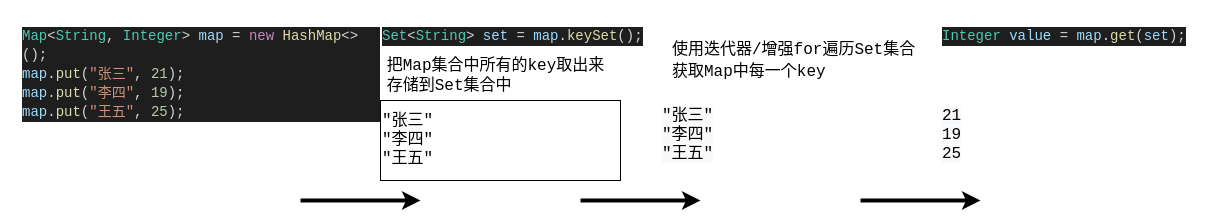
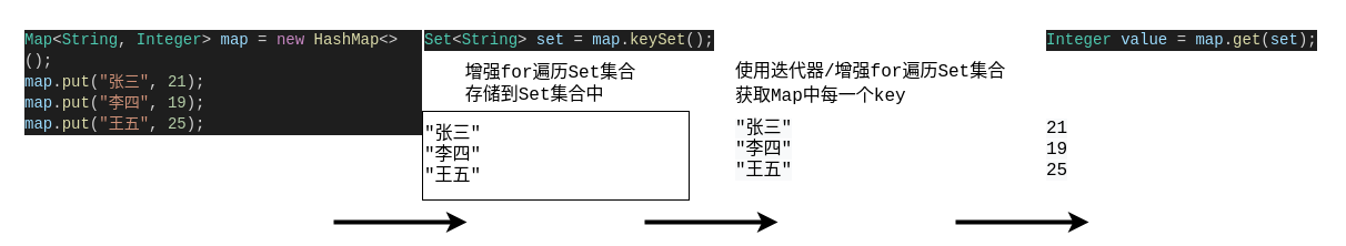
  <mxCell id="0" />
  <mxCell id="1" parent="0" />
  <mxCell id="2" value="&lt;div style=&quot;color: rgb(212 , 212 , 212) ; background-color: rgb(30 , 30 , 30) ; font-family: &amp;#34;consolas&amp;#34; , &amp;#34;courier new&amp;#34; , monospace ; font-weight: normal ; font-size: 14px ; line-height: 19px&quot;&gt;&lt;div&gt;&lt;span style=&quot;color: #4ec9b0&quot;&gt;Map&lt;/span&gt;&lt;span style=&quot;color: #d4d4d4&quot;&gt;&amp;lt;&lt;/span&gt;&lt;span style=&quot;color: #4ec9b0&quot;&gt;String&lt;/span&gt;&lt;span style=&quot;color: #d4d4d4&quot;&gt;,&amp;nbsp;&lt;/span&gt;&lt;span style=&quot;color: #4ec9b0&quot;&gt;Integer&lt;/span&gt;&lt;span style=&quot;color: #d4d4d4&quot;&gt;&amp;gt;&amp;nbsp;&lt;/span&gt;&lt;span style=&quot;color: #9cdcfe&quot;&gt;map&lt;/span&gt;&lt;span style=&quot;color: #d4d4d4&quot;&gt;&amp;nbsp;=&amp;nbsp;&lt;/span&gt;&lt;span style=&quot;color: #c586c0&quot;&gt;new&lt;/span&gt;&lt;span style=&quot;color: #d4d4d4&quot;&gt;&amp;nbsp;&lt;/span&gt;&lt;span style=&quot;color: #dcdcaa&quot;&gt;HashMap&lt;/span&gt;&lt;span style=&quot;color: #d4d4d4&quot;&gt;&amp;lt;&amp;gt;();&lt;/span&gt;&lt;/div&gt;&lt;div&gt;&lt;span style=&quot;color: #9cdcfe&quot;&gt;map&lt;/span&gt;&lt;span style=&quot;color: #d4d4d4&quot;&gt;.&lt;/span&gt;&lt;span style=&quot;color: #dcdcaa&quot;&gt;put&lt;/span&gt;&lt;span style=&quot;color: #d4d4d4&quot;&gt;(&lt;/span&gt;&lt;span style=&quot;color: #ce9178&quot;&gt;&quot;张三&quot;&lt;/span&gt;&lt;span style=&quot;color: #d4d4d4&quot;&gt;,&amp;nbsp;&lt;/span&gt;&lt;span style=&quot;color: #b5cea8&quot;&gt;21&lt;/span&gt;&lt;span style=&quot;color: #d4d4d4&quot;&gt;);&lt;/span&gt;&lt;/div&gt;&lt;div&gt;&lt;span style=&quot;color: #9cdcfe&quot;&gt;map&lt;/span&gt;&lt;span style=&quot;color: #d4d4d4&quot;&gt;.&lt;/span&gt;&lt;span style=&quot;color: #dcdcaa&quot;&gt;put&lt;/span&gt;&lt;span style=&quot;color: #d4d4d4&quot;&gt;(&lt;/span&gt;&lt;span style=&quot;color: #ce9178&quot;&gt;&quot;李四&quot;&lt;/span&gt;&lt;span style=&quot;color: #d4d4d4&quot;&gt;,&amp;nbsp;&lt;/span&gt;&lt;span style=&quot;color: #b5cea8&quot;&gt;19&lt;/span&gt;&lt;span style=&quot;color: #d4d4d4&quot;&gt;);&lt;/span&gt;&lt;/div&gt;&lt;div&gt;&lt;span style=&quot;color: #9cdcfe&quot;&gt;map&lt;/span&gt;&lt;span style=&quot;color: #d4d4d4&quot;&gt;.&lt;/span&gt;&lt;span style=&quot;color: #dcdcaa&quot;&gt;put&lt;/span&gt;&lt;span style=&quot;color: #d4d4d4&quot;&gt;(&lt;/span&gt;&lt;span style=&quot;color: #ce9178&quot;&gt;&quot;王五&quot;&lt;/span&gt;&lt;span style=&quot;color: #d4d4d4&quot;&gt;,&amp;nbsp;&lt;/span&gt;&lt;span style=&quot;color: #b5cea8&quot;&gt;25&lt;/span&gt;&lt;span style=&quot;color: #d4d4d4&quot;&gt;);&lt;/span&gt;&lt;/div&gt;&lt;/div&gt;" style="text;whiteSpace=wrap;html=1;" vertex="1" parent="1"><mxGeometry width="360" height="90" as="geometry" x="20" y="20" /></mxCell>
  <mxCell id="3" value="&lt;div style=&quot;color: rgb(212, 212, 212); background-color: rgb(30, 30, 30); font-family: consolas, &amp;quot;courier new&amp;quot;, monospace; font-weight: normal; font-size: 14px; line-height: 19px;&quot;&gt;&lt;div&gt;&lt;span style=&quot;color: #4ec9b0&quot;&gt;Set&lt;/span&gt;&lt;span style=&quot;color: #d4d4d4&quot;&gt;&amp;lt;&lt;/span&gt;&lt;span style=&quot;color: #4ec9b0&quot;&gt;String&lt;/span&gt;&lt;span style=&quot;color: #d4d4d4&quot;&gt;&amp;gt;&amp;nbsp;&lt;/span&gt;&lt;span style=&quot;color: #9cdcfe&quot;&gt;set&lt;/span&gt;&lt;span style=&quot;color: #d4d4d4&quot;&gt;&amp;nbsp;=&amp;nbsp;&lt;/span&gt;&lt;span style=&quot;color: #9cdcfe&quot;&gt;map&lt;/span&gt;&lt;span style=&quot;color: #d4d4d4&quot;&gt;.&lt;/span&gt;&lt;span style=&quot;color: #dcdcaa&quot;&gt;keySet&lt;/span&gt;&lt;span style=&quot;color: #d4d4d4&quot;&gt;();&lt;/span&gt;&lt;/div&gt;&lt;/div&gt;" style="text;whiteSpace=wrap;html=1;" vertex="1" parent="1"><mxGeometry x="380" width="260" height="30" as="geometry" y="20" /></mxCell>
- <mxCell id="4" value="&lt;div style=&quot;text-align: left&quot;&gt;&lt;span style=&quot;font-family: &amp;#34;courier new&amp;#34;&quot;&gt;把Map集合中所有的key取出来&lt;/span&gt;&lt;/div&gt;&lt;font face=&quot;Courier New&quot;&gt;&lt;div style=&quot;text-align: left&quot;&gt;&lt;span&gt;存储到Set集合中&lt;/span&gt;&lt;/div&gt;&lt;/font&gt;" style="text;html=1;align=center;verticalAlign=middle;resizable=0;points=[];autosize=1;fontSize=16;" vertex="1" parent="1"><mxGeometry x="380" y="50" width="230" height="50" as="geometry" /></mxCell>
+ <mxCell id="4" value="&lt;div style=&quot;text-align: left&quot;&gt;&lt;span style=&quot;font-family: &amp;#34;courier new&amp;#34;&quot;&gt;增强for遍历Set集合&lt;/span&gt;&lt;/div&gt;&lt;font face=&quot;Courier New&quot;&gt;&lt;div style=&quot;text-align: left&quot;&gt;&lt;span&gt;存储到Set集合中&lt;/span&gt;&lt;/div&gt;&lt;/font&gt;" style="text;html=1;align=center;verticalAlign=middle;resizable=0;points=[];autosize=1;fontSize=16;" vertex="1" parent="1"><mxGeometry x="380" y="50" width="230" height="50" as="geometry" /></mxCell>
  <mxCell id="5" value="&quot;张三&quot;&lt;br&gt;&quot;李四&quot;&lt;br&gt;&quot;王五&quot;" style="rounded=0;whiteSpace=wrap;html=1;fontSize=16;align=left;fontFamily=Courier New;" vertex="1" parent="1"><mxGeometry x="380" y="100" width="240" height="80" as="geometry" /></mxCell>
- <mxCell id="6" value="&lt;div&gt;&lt;font face=&quot;courier new&quot;&gt;使用迭代器/增强for遍历Set集合&lt;/font&gt;&lt;/div&gt;&lt;div&gt;&lt;font face=&quot;courier new&quot;&gt;获取Map中每一个key&lt;/font&gt;&lt;/div&gt;" style="text;html=1;align=left;verticalAlign=middle;resizable=0;points=[];autosize=1;fontSize=16;" vertex="1" parent="1"><mxGeometry x="670" y="35" width="260" height="50" as="geometry" /></mxCell>
+ <mxCell id="6" value="&lt;div&gt;&lt;font face=&quot;courier new&quot;&gt;使用迭代器/增强for遍历Set集合&lt;/font&gt;&lt;/div&gt;&lt;div&gt;&lt;font face=&quot;courier new&quot;&gt;获取Map中每一个key&lt;/font&gt;&lt;/div&gt;" style="text;html=1;align=left;verticalAlign=middle;resizable=0;points=[];autosize=1;fontSize=16;" vertex="1" parent="1"><mxGeometry x="660" y="50" width="260" height="50" as="geometry" /></mxCell>
  <mxCell id="7" value="&lt;span style=&quot;color: rgb(0, 0, 0); font-family: &amp;quot;courier new&amp;quot;; font-size: 16px; font-style: normal; font-weight: 400; letter-spacing: normal; text-align: left; text-indent: 0px; text-transform: none; word-spacing: 0px; background-color: rgb(248, 249, 250); display: inline; float: none;&quot;&gt;&quot;张三&quot;&lt;/span&gt;&lt;br style=&quot;color: rgb(0, 0, 0); font-family: &amp;quot;courier new&amp;quot;; font-size: 16px; font-style: normal; font-weight: 400; letter-spacing: normal; text-align: left; text-indent: 0px; text-transform: none; word-spacing: 0px; background-color: rgb(248, 249, 250);&quot;&gt;&lt;span style=&quot;color: rgb(0, 0, 0); font-family: &amp;quot;courier new&amp;quot;; font-size: 16px; font-style: normal; font-weight: 400; letter-spacing: normal; text-align: left; text-indent: 0px; text-transform: none; word-spacing: 0px; background-color: rgb(248, 249, 250); display: inline; float: none;&quot;&gt;&quot;李四&quot;&lt;/span&gt;&lt;br style=&quot;color: rgb(0, 0, 0); font-family: &amp;quot;courier new&amp;quot;; font-size: 16px; font-style: normal; font-weight: 400; letter-spacing: normal; text-align: left; text-indent: 0px; text-transform: none; word-spacing: 0px; background-color: rgb(248, 249, 250);&quot;&gt;&lt;span style=&quot;color: rgb(0, 0, 0); font-family: &amp;quot;courier new&amp;quot;; font-size: 16px; font-style: normal; font-weight: 400; letter-spacing: normal; text-align: left; text-indent: 0px; text-transform: none; word-spacing: 0px; background-color: rgb(248, 249, 250); display: inline; float: none;&quot;&gt;&quot;王五&quot;&lt;/span&gt;" style="text;whiteSpace=wrap;html=1;fontSize=16;fontFamily=Courier New;" vertex="1" parent="1"><mxGeometry x="660" y="100" width="80" height="70" as="geometry" /></mxCell>
  <mxCell id="8" value="&lt;div style=&quot;color: rgb(212, 212, 212); background-color: rgb(30, 30, 30); font-family: consolas, &amp;quot;courier new&amp;quot;, monospace; font-weight: normal; font-size: 14px; line-height: 19px;&quot;&gt;&lt;div&gt;&lt;span style=&quot;color: #4ec9b0&quot;&gt;Integer&lt;/span&gt;&lt;span style=&quot;color: #d4d4d4&quot;&gt;&amp;nbsp;&lt;/span&gt;&lt;span style=&quot;color: #9cdcfe&quot;&gt;value&lt;/span&gt;&lt;span style=&quot;color: #d4d4d4&quot;&gt;&amp;nbsp;=&amp;nbsp;&lt;/span&gt;&lt;span style=&quot;color: #9cdcfe&quot;&gt;map&lt;/span&gt;&lt;span style=&quot;color: #d4d4d4&quot;&gt;.&lt;/span&gt;&lt;span style=&quot;color: #dcdcaa&quot;&gt;get&lt;/span&gt;&lt;span style=&quot;color: #d4d4d4&quot;&gt;(&lt;/span&gt;&lt;span style=&quot;color: #9cdcfe&quot;&gt;set&lt;/span&gt;&lt;span style=&quot;color: #d4d4d4&quot;&gt;);&lt;/span&gt;&lt;/div&gt;&lt;/div&gt;" style="text;whiteSpace=wrap;html=1;fontSize=16;fontFamily=Courier New;" vertex="1" parent="1"><mxGeometry x="940" width="250" height="30" as="geometry" y="20" /></mxCell>
  <mxCell id="9" value="" style="endArrow=classic;html=1;fontFamily=Courier New;fontSize=16;strokeWidth=4;" edge="1" parent="1"><mxGeometry width="50" height="50" relative="1" as="geometry"><mxPoint x="300" y="200" as="sourcePoint" /><mxPoint x="420" y="200" as="targetPoint" /></mxGeometry></mxCell>
  <mxCell id="10" value="" style="endArrow=classic;html=1;fontFamily=Courier New;fontSize=16;strokeWidth=4;" edge="1" parent="1"><mxGeometry width="50" height="50" relative="1" as="geometry"><mxPoint x="580" y="200" as="sourcePoint" /><mxPoint x="700" y="200" as="targetPoint" /></mxGeometry></mxCell>
  <mxCell id="11" value="" style="endArrow=classic;html=1;fontFamily=Courier New;fontSize=16;strokeWidth=4;" edge="1" parent="1"><mxGeometry width="50" height="50" relative="1" as="geometry"><mxPoint x="860" y="200" as="sourcePoint" /><mxPoint x="980" y="200" as="targetPoint" /></mxGeometry></mxCell>
  <mxCell id="12" value="&lt;font face=&quot;courier new&quot;&gt;&lt;span style=&quot;background-color: rgb(248 , 249 , 250)&quot;&gt;21&lt;br&gt;19&lt;br&gt;25&lt;br&gt;&lt;/span&gt;&lt;/font&gt;" style="text;whiteSpace=wrap;html=1;fontSize=16;fontFamily=Courier New;" vertex="1" parent="1"><mxGeometry x="940" y="100" width="80" height="70" as="geometry" /></mxCell>
